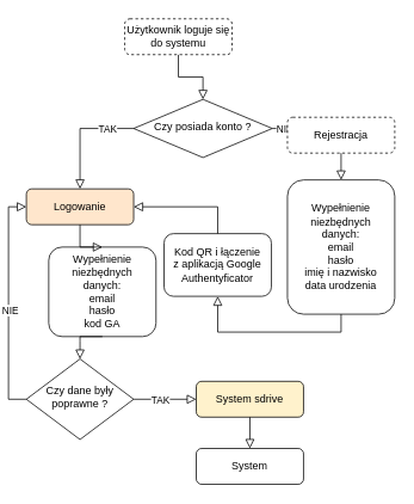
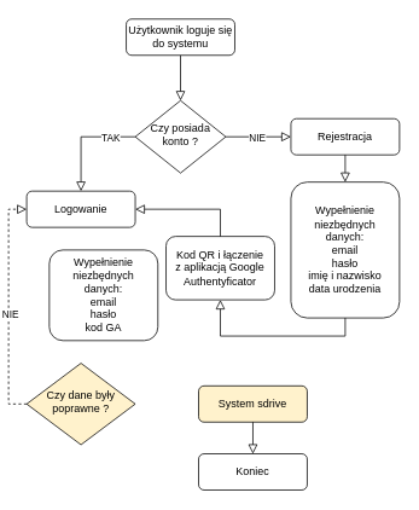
  <mxCell id="0" />
  <mxCell id="1" parent="0" />
  <mxCell id="2" value="" style="rounded=0;html=1;jettySize=auto;orthogonalLoop=1;fontSize=11;endArrow=block;endFill=0;endSize=8;strokeWidth=1;shadow=0;labelBackgroundColor=none;edgeStyle=orthogonalEdgeStyle;" parent="1" source="3" target="8" edge="1"><mxGeometry relative="1" as="geometry" /></mxCell>
- <mxCell id="3" value="Użytkownik loguje się do systemu" style="rounded=1;whiteSpace=wrap;html=1;fontSize=12;glass=0;strokeWidth=1;shadow=0;dashed=1;" parent="1" vertex="1"><mxGeometry x="130" y="20" width="120" height="40" as="geometry" /></mxCell>
+ <mxCell id="3" value="Użytkownik loguje się do systemu" style="rounded=1;whiteSpace=wrap;html=1;fontSize=12;glass=0;strokeWidth=1;shadow=0;" parent="1" vertex="1"><mxGeometry x="130" y="20" width="120" height="40" as="geometry" /></mxCell>
  <mxCell id="4" value="" style="rounded=0;html=1;jettySize=auto;orthogonalLoop=1;fontSize=11;endArrow=block;endFill=0;endSize=8;strokeWidth=1;shadow=0;labelBackgroundColor=none;edgeStyle=orthogonalEdgeStyle;exitX=0;exitY=0.5;exitDx=0;exitDy=0;entryX=0.5;entryY=0;entryDx=0;entryDy=0;" parent="1" source="8" target="12" edge="1"><mxGeometry x="-1" y="-85" relative="1" as="geometry"><mxPoint x="25" y="-60" as="offset" /><mxPoint x="90" y="200" as="targetPoint" /></mxGeometry></mxCell>
  <mxCell id="5" value="TAK" style="edgeLabel;html=1;align=center;verticalAlign=middle;resizable=0;points=[];" parent="4" vertex="1" connectable="0"><mxGeometry x="-0.532" relative="1" as="geometry"><mxPoint as="offset" /></mxGeometry></mxCell>
  <mxCell id="6" value="" style="edgeStyle=orthogonalEdgeStyle;rounded=0;html=1;jettySize=auto;orthogonalLoop=1;fontSize=11;endArrow=block;endFill=0;endSize=8;strokeWidth=1;shadow=0;labelBackgroundColor=none;" parent="1" source="8" target="9" edge="1"><mxGeometry y="10" relative="1" as="geometry"><mxPoint as="offset" /></mxGeometry></mxCell>
  <mxCell id="7" value="NIE" style="edgeLabel;html=1;align=center;verticalAlign=middle;resizable=0;points=[];" parent="6" vertex="1" connectable="0"><mxGeometry x="-0.057" y="-1" relative="1" as="geometry"><mxPoint as="offset" /></mxGeometry></mxCell>
- <mxCell id="8" value="Czy posiada konto ?" style="rhombus;whiteSpace=wrap;html=1;shadow=0;fontFamily=Helvetica;fontSize=12;align=center;strokeWidth=1;spacing=6;spacingTop=-4;" parent="1" vertex="1"><mxGeometry x="140" y="110" width="155" height="65" as="geometry" /></mxCell>
- <mxCell id="9" value="Rejestracja" style="rounded=1;whiteSpace=wrap;html=1;fontSize=12;glass=0;strokeWidth=1;shadow=0;dashed=1;" parent="1" vertex="1"><mxGeometry x="312" y="130" width="120" height="40" as="geometry" /></mxCell>
+ <mxCell id="8" value="Czy posiada konto ?" style="rhombus;whiteSpace=wrap;html=1;shadow=0;fontFamily=Helvetica;fontSize=12;align=center;strokeWidth=1;spacing=6;spacingTop=-4;" parent="1" vertex="1"><mxGeometry x="140" y="110" width="100" height="80" as="geometry" /></mxCell>
+ <mxCell id="9" value="Rejestracja" style="rounded=1;whiteSpace=wrap;html=1;fontSize=12;glass=0;strokeWidth=1;shadow=0;" parent="1" vertex="1"><mxGeometry x="312" y="130" width="120" height="40" as="geometry" /></mxCell>
  <mxCell id="10" value="Wypełnienie niezbędnych &lt;br&gt;danych:&lt;br&gt;email&lt;br&gt;hasło&lt;br&gt;imię i nazwisko&lt;br&gt;data urodzenia" style="rounded=1;whiteSpace=wrap;html=1;fontSize=12;glass=0;strokeWidth=1;shadow=0;" parent="1" vertex="1"><mxGeometry x="312" y="200" width="120" height="150" as="geometry" /></mxCell>
  <mxCell id="11" value="" style="edgeStyle=orthogonalEdgeStyle;rounded=0;html=1;jettySize=auto;orthogonalLoop=1;fontSize=11;endArrow=block;endFill=0;endSize=8;strokeWidth=1;shadow=0;labelBackgroundColor=none;exitX=0.5;exitY=1;exitDx=0;exitDy=0;entryX=0.5;entryY=0;entryDx=0;entryDy=0;" parent="1" source="9" target="10" edge="1"><mxGeometry y="10" relative="1" as="geometry"><mxPoint as="offset" /><mxPoint x="272" y="160" as="sourcePoint" /><mxPoint x="322" y="160" as="targetPoint" /></mxGeometry></mxCell>
- <mxCell id="12" value="Logowanie" style="rounded=1;whiteSpace=wrap;html=1;fontSize=12;glass=0;strokeWidth=1;shadow=0;fillColor=#ffe6cc;" parent="1" vertex="1"><mxGeometry x="20" y="210" width="120" height="40" as="geometry" /></mxCell>
- <mxCell id="13" value="Czy dane były poprawne ?" style="rhombus;whiteSpace=wrap;html=1;shadow=0;fontFamily=Helvetica;fontSize=12;align=center;strokeWidth=1;spacing=6;spacingTop=-4;" parent="1" vertex="1"><mxGeometry x="20" y="400" width="120" height="90" as="geometry" /></mxCell>
+ <mxCell id="12" value="Logowanie" style="rounded=1;whiteSpace=wrap;html=1;fontSize=12;glass=0;strokeWidth=1;shadow=0;" parent="1" vertex="1"><mxGeometry x="20" y="210" width="120" height="40" as="geometry" /></mxCell>
+ <mxCell id="13" value="Czy dane były poprawne ?" style="rhombus;whiteSpace=wrap;html=1;shadow=0;fontFamily=Helvetica;fontSize=12;align=center;strokeWidth=1;spacing=6;spacingTop=-4;fillColor=#fff2cc;" parent="1" vertex="1"><mxGeometry x="20" y="400" width="120" height="90" as="geometry" /></mxCell>
  <mxCell id="14" value="Wypełnienie niezbędnych &lt;br&gt;danych:&lt;br&gt;email&lt;br&gt;hasło&lt;div&gt;kod GA&lt;/div&gt;" style="rounded=1;whiteSpace=wrap;html=1;fontSize=12;glass=0;strokeWidth=1;shadow=0;" parent="1" vertex="1"><mxGeometry x="45" y="275" width="120" height="100" as="geometry" /></mxCell>
- <mxCell id="15" value="" style="edgeStyle=orthogonalEdgeStyle;rounded=0;html=1;jettySize=auto;orthogonalLoop=1;fontSize=11;endArrow=block;endFill=0;endSize=8;strokeWidth=1;shadow=0;labelBackgroundColor=none;exitX=0.5;exitY=1;exitDx=0;exitDy=0;entryX=0.5;entryY=0;entryDx=0;entryDy=0;" parent="1" source="12" target="14" edge="1"><mxGeometry y="10" relative="1" as="geometry"><mxPoint as="offset" /><mxPoint x="360" y="360" as="sourcePoint" /><mxPoint x="150" y="240" as="targetPoint" /><Array as="points"><mxPoint x="80" y="250" /><mxPoint x="80" y="250" /></Array></mxGeometry></mxCell>
- <mxCell id="16" value="" style="edgeStyle=orthogonalEdgeStyle;rounded=0;html=1;jettySize=auto;orthogonalLoop=1;fontSize=11;endArrow=block;endFill=0;endSize=8;strokeWidth=1;shadow=0;labelBackgroundColor=none;exitX=0.5;exitY=1;exitDx=0;exitDy=0;entryX=0.5;entryY=0;entryDx=0;entryDy=0;" parent="1" source="14" target="13" edge="1"><mxGeometry y="10" relative="1" as="geometry"><mxPoint as="offset" /><mxPoint x="90" y="260" as="sourcePoint" /><mxPoint x="90" y="290" as="targetPoint" /><Array as="points"><mxPoint x="80" y="380" /><mxPoint x="80" y="380" /></Array></mxGeometry></mxCell>
- <mxCell id="17" value="" style="edgeStyle=orthogonalEdgeStyle;rounded=0;html=1;jettySize=auto;orthogonalLoop=1;fontSize=11;endArrow=block;endFill=0;endSize=8;strokeWidth=1;shadow=0;labelBackgroundColor=none;exitX=0;exitY=0.5;exitDx=0;exitDy=0;entryX=0;entryY=0.5;entryDx=0;entryDy=0;" parent="1" source="13" target="12" edge="1"><mxGeometry y="10" relative="1" as="geometry"><mxPoint as="offset" /><mxPoint x="250" y="160" as="sourcePoint" /><mxPoint x="300" y="160" as="targetPoint" /></mxGeometry></mxCell>
+ <mxCell id="17" value="" style="edgeStyle=orthogonalEdgeStyle;rounded=0;html=1;jettySize=auto;orthogonalLoop=1;fontSize=11;endArrow=block;endFill=0;endSize=8;strokeWidth=1;shadow=0;labelBackgroundColor=none;exitX=0;exitY=0.5;exitDx=0;exitDy=0;entryX=0;entryY=0.5;entryDx=0;entryDy=0;dashed=1;" parent="1" source="13" target="12" edge="1"><mxGeometry y="10" relative="1" as="geometry"><mxPoint as="offset" /><mxPoint x="250" y="160" as="sourcePoint" /><mxPoint x="300" y="160" as="targetPoint" /></mxGeometry></mxCell>
  <mxCell id="18" value="NIE" style="edgeLabel;html=1;align=center;verticalAlign=middle;resizable=0;points=[];" parent="17" vertex="1" connectable="0"><mxGeometry x="-0.057" y="-1" relative="1" as="geometry"><mxPoint as="offset" /></mxGeometry></mxCell>
  <mxCell id="19" value="System sdrive" style="rounded=1;whiteSpace=wrap;html=1;fontSize=12;glass=0;strokeWidth=1;shadow=0;fillColor=#fff2cc;" parent="1" vertex="1"><mxGeometry x="210" y="425" width="120" height="40" as="geometry" /></mxCell>
- <mxCell id="20" value="System" style="rounded=1;whiteSpace=wrap;html=1;fontSize=12;glass=0;strokeWidth=1;shadow=0;" parent="1" vertex="1"><mxGeometry x="210" y="500" width="120" height="40" as="geometry" /></mxCell>
- <mxCell id="21" value="" style="edgeStyle=orthogonalEdgeStyle;rounded=0;html=1;jettySize=auto;orthogonalLoop=1;fontSize=11;endArrow=block;endFill=0;endSize=8;strokeWidth=1;shadow=0;labelBackgroundColor=none;exitX=1;exitY=0.5;exitDx=0;exitDy=0;entryX=0;entryY=0.5;entryDx=0;entryDy=0;" parent="1" source="13" target="19" edge="1"><mxGeometry y="10" relative="1" as="geometry"><mxPoint as="offset" /><mxPoint x="90" y="380" as="sourcePoint" /><mxPoint x="90" y="410" as="targetPoint" /><Array as="points" /></mxGeometry></mxCell>
- <mxCell id="22" value="TAK" style="edgeLabel;html=1;align=center;verticalAlign=middle;resizable=0;points=[];" parent="21" vertex="1" connectable="0"><mxGeometry x="-0.175" y="-1" relative="1" as="geometry"><mxPoint as="offset" /></mxGeometry></mxCell>
+ <mxCell id="20" value="Koniec" style="rounded=1;whiteSpace=wrap;html=1;fontSize=12;glass=0;strokeWidth=1;shadow=0;" parent="1" vertex="1"><mxGeometry x="210" y="500" width="120" height="40" as="geometry" /></mxCell>
  <mxCell id="23" value="" style="edgeStyle=orthogonalEdgeStyle;rounded=0;html=1;jettySize=auto;orthogonalLoop=1;fontSize=11;endArrow=block;endFill=0;endSize=8;strokeWidth=1;shadow=0;labelBackgroundColor=none;exitX=0.5;exitY=1;exitDx=0;exitDy=0;" parent="1" source="19" edge="1"><mxGeometry y="10" relative="1" as="geometry"><mxPoint as="offset" /><mxPoint x="150" y="455" as="sourcePoint" /><mxPoint x="270" y="500" as="targetPoint" /><Array as="points" /></mxGeometry></mxCell>
  <mxCell id="24" value="Kod QR i łączenie &lt;br&gt;z aplikacją Google Authentyficator" style="rounded=1;whiteSpace=wrap;html=1;fontSize=12;glass=0;strokeWidth=1;shadow=0;" vertex="1" parent="1"><mxGeometry x="174" y="260" width="120" height="70" as="geometry" /></mxCell>
  <mxCell id="25" value="" style="edgeStyle=orthogonalEdgeStyle;rounded=0;html=1;jettySize=auto;orthogonalLoop=1;fontSize=11;endArrow=block;endFill=0;endSize=8;strokeWidth=1;shadow=0;labelBackgroundColor=none;exitX=0.5;exitY=1;exitDx=0;exitDy=0;entryX=0.5;entryY=1;entryDx=0;entryDy=0;" edge="1" parent="1" source="10" target="24"><mxGeometry y="10" relative="1" as="geometry"><mxPoint as="offset" /><mxPoint x="371.86" y="360" as="sourcePoint" /><mxPoint x="371.86" y="390" as="targetPoint" /></mxGeometry></mxCell>
  <mxCell id="26" value="" style="edgeStyle=orthogonalEdgeStyle;rounded=0;html=1;jettySize=auto;orthogonalLoop=1;fontSize=11;endArrow=block;endFill=0;endSize=8;strokeWidth=1;shadow=0;labelBackgroundColor=none;exitX=0.5;exitY=0;exitDx=0;exitDy=0;entryX=1;entryY=0.5;entryDx=0;entryDy=0;" edge="1" parent="1" source="24" target="12"><mxGeometry y="10" relative="1" as="geometry"><mxPoint as="offset" /><mxPoint x="233.86" y="250" as="sourcePoint" /><mxPoint x="233.86" y="220" as="targetPoint" /></mxGeometry></mxCell>
